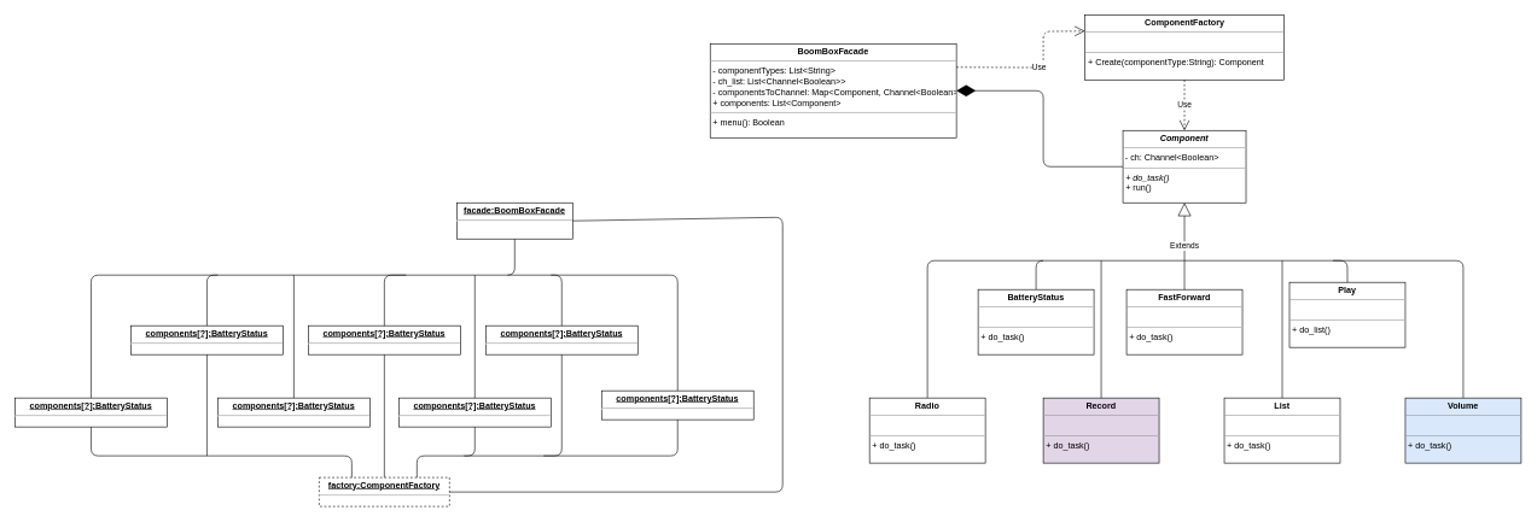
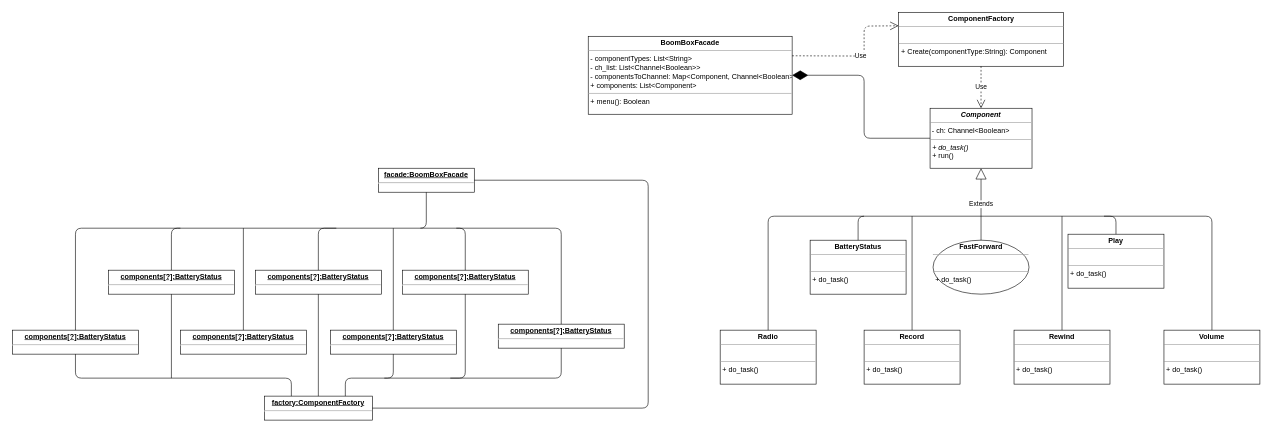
  <mxCell id="0" />
  <mxCell id="1" parent="0" />
  <mxCell id="2" value="&lt;p style=&quot;margin: 0px ; margin-top: 4px ; text-align: center&quot;&gt;&lt;i&gt;&lt;b&gt;Component&lt;/b&gt;&lt;/i&gt;&lt;/p&gt;&lt;hr size=&quot;1&quot;&gt;&amp;nbsp;- ch: Channel&amp;lt;Boolean&amp;gt;&lt;br&gt;&lt;hr size=&quot;1&quot;&gt;&lt;p style=&quot;margin: 0px ; margin-left: 4px&quot;&gt;&lt;i&gt;+ do_task()&lt;/i&gt;&lt;br&gt;&lt;/p&gt;&lt;p style=&quot;margin: 0px ; margin-left: 4px&quot;&gt;+ run()&lt;/p&gt;" style="verticalAlign=top;align=left;overflow=fill;fontSize=12;fontFamily=Helvetica;html=1;" vertex="1" parent="1"><mxGeometry x="1550" y="180" width="170" height="100" as="geometry" /></mxCell>
- <mxCell id="3" value="&lt;p style=&quot;margin: 0px ; margin-top: 4px ; text-align: center&quot;&gt;&lt;b&gt;FastForward&lt;/b&gt;&lt;/p&gt;&lt;hr size=&quot;1&quot;&gt;&lt;p style=&quot;margin: 0px ; margin-left: 4px&quot;&gt;&lt;br&gt;&lt;/p&gt;&lt;hr size=&quot;1&quot;&gt;&lt;p style=&quot;margin: 0px ; margin-left: 4px&quot;&gt;+ do_task()&lt;/p&gt;" style="verticalAlign=top;align=left;overflow=fill;fontSize=12;fontFamily=Helvetica;html=1;" vertex="1" parent="1"><mxGeometry x="1555" y="400" width="160" height="90" as="geometry" /></mxCell>
+ <mxCell id="3" value="&lt;p style=&quot;margin: 0px ; margin-top: 4px ; text-align: center&quot;&gt;&lt;b&gt;FastForward&lt;/b&gt;&lt;/p&gt;&lt;hr size=&quot;1&quot;&gt;&lt;p style=&quot;margin: 0px ; margin-left: 4px&quot;&gt;&lt;br&gt;&lt;/p&gt;&lt;hr size=&quot;1&quot;&gt;&lt;p style=&quot;margin: 0px ; margin-left: 4px&quot;&gt;+ do_task()&lt;/p&gt;" style="ellipse;verticalAlign=top;align=left;overflow=fill;fontSize=12;fontFamily=Helvetica;html=1;" vertex="1" parent="1"><mxGeometry x="1555" y="400" width="160" height="90" as="geometry" /></mxCell>
  <mxCell id="4" value="&lt;p style=&quot;margin: 0px ; margin-top: 4px ; text-align: center&quot;&gt;&lt;b&gt;BatteryStatus&lt;/b&gt;&lt;/p&gt;&lt;hr size=&quot;1&quot;&gt;&lt;p style=&quot;margin: 0px ; margin-left: 4px&quot;&gt;&lt;br&gt;&lt;/p&gt;&lt;hr size=&quot;1&quot;&gt;&lt;p style=&quot;margin: 0px ; margin-left: 4px&quot;&gt;+ do_task()&lt;/p&gt;" style="verticalAlign=top;align=left;overflow=fill;fontSize=12;fontFamily=Helvetica;html=1;" vertex="1" parent="1"><mxGeometry x="1350" y="400" width="160" height="90" as="geometry" /></mxCell>
- <mxCell id="5" value="&lt;p style=&quot;margin: 0px ; margin-top: 4px ; text-align: center&quot;&gt;&lt;b&gt;Play&lt;/b&gt;&lt;/p&gt;&lt;hr size=&quot;1&quot;&gt;&lt;p style=&quot;margin: 0px ; margin-left: 4px&quot;&gt;&lt;br&gt;&lt;/p&gt;&lt;hr size=&quot;1&quot;&gt;&lt;p style=&quot;margin: 0px ; margin-left: 4px&quot;&gt;+ do_list()&lt;/p&gt;" style="verticalAlign=top;align=left;overflow=fill;fontSize=12;fontFamily=Helvetica;html=1;" vertex="1" parent="1"><mxGeometry x="1780" y="390" width="160" height="90" as="geometry" /></mxCell>
+ <mxCell id="5" value="&lt;p style=&quot;margin: 0px ; margin-top: 4px ; text-align: center&quot;&gt;&lt;b&gt;Play&lt;/b&gt;&lt;/p&gt;&lt;hr size=&quot;1&quot;&gt;&lt;p style=&quot;margin: 0px ; margin-left: 4px&quot;&gt;&lt;br&gt;&lt;/p&gt;&lt;hr size=&quot;1&quot;&gt;&lt;p style=&quot;margin: 0px ; margin-left: 4px&quot;&gt;+ do_task()&lt;/p&gt;" style="verticalAlign=top;align=left;overflow=fill;fontSize=12;fontFamily=Helvetica;html=1;" vertex="1" parent="1"><mxGeometry x="1780" y="390" width="160" height="90" as="geometry" /></mxCell>
  <mxCell id="6" value="&lt;p style=&quot;margin: 0px ; margin-top: 4px ; text-align: center&quot;&gt;&lt;b&gt;Radio&lt;/b&gt;&lt;br&gt;&lt;/p&gt;&lt;hr size=&quot;1&quot;&gt;&lt;p style=&quot;margin: 0px ; margin-left: 4px&quot;&gt;&lt;br&gt;&lt;/p&gt;&lt;hr size=&quot;1&quot;&gt;&lt;p style=&quot;margin: 0px ; margin-left: 4px&quot;&gt;+ do_task()&lt;/p&gt;" style="verticalAlign=top;align=left;overflow=fill;fontSize=12;fontFamily=Helvetica;html=1;" vertex="1" parent="1"><mxGeometry x="1200" y="550" width="160" height="90" as="geometry" /></mxCell>
- <mxCell id="7" value="&lt;p style=&quot;margin: 0px ; margin-top: 4px ; text-align: center&quot;&gt;&lt;b&gt;Record&lt;/b&gt;&lt;/p&gt;&lt;hr size=&quot;1&quot;&gt;&lt;p style=&quot;margin: 0px ; margin-left: 4px&quot;&gt;&lt;br&gt;&lt;/p&gt;&lt;hr size=&quot;1&quot;&gt;&lt;p style=&quot;margin: 0px ; margin-left: 4px&quot;&gt;+ do_task()&lt;/p&gt;" style="verticalAlign=top;align=left;overflow=fill;fontSize=12;fontFamily=Helvetica;html=1;fillColor=#e1d5e7;" vertex="1" parent="1"><mxGeometry x="1440" y="550" width="160" height="90" as="geometry" /></mxCell>
- <mxCell id="8" value="&lt;p style=&quot;margin: 0px ; margin-top: 4px ; text-align: center&quot;&gt;&lt;b&gt;List&lt;/b&gt;&lt;br&gt;&lt;/p&gt;&lt;hr size=&quot;1&quot;&gt;&lt;p style=&quot;margin: 0px ; margin-left: 4px&quot;&gt;&lt;br&gt;&lt;/p&gt;&lt;hr size=&quot;1&quot;&gt;&lt;p style=&quot;margin: 0px ; margin-left: 4px&quot;&gt;+ do_task()&lt;/p&gt;" style="verticalAlign=top;align=left;overflow=fill;fontSize=12;fontFamily=Helvetica;html=1;" vertex="1" parent="1"><mxGeometry x="1690" y="550" width="160" height="90" as="geometry" /></mxCell>
- <mxCell id="9" value="&lt;p style=&quot;margin: 0px ; margin-top: 4px ; text-align: center&quot;&gt;&lt;b&gt;Volume&lt;/b&gt;&lt;br&gt;&lt;/p&gt;&lt;hr size=&quot;1&quot;&gt;&lt;p style=&quot;margin: 0px ; margin-left: 4px&quot;&gt;&lt;br&gt;&lt;/p&gt;&lt;hr size=&quot;1&quot;&gt;&lt;p style=&quot;margin: 0px ; margin-left: 4px&quot;&gt;+ do_task()&lt;/p&gt;" style="verticalAlign=top;align=left;overflow=fill;fontSize=12;fontFamily=Helvetica;html=1;fillColor=#dae8fc;" vertex="1" parent="1"><mxGeometry x="1940" y="550" width="160" height="90" as="geometry" /></mxCell>
+ <mxCell id="7" value="&lt;p style=&quot;margin: 0px ; margin-top: 4px ; text-align: center&quot;&gt;&lt;b&gt;Record&lt;/b&gt;&lt;/p&gt;&lt;hr size=&quot;1&quot;&gt;&lt;p style=&quot;margin: 0px ; margin-left: 4px&quot;&gt;&lt;br&gt;&lt;/p&gt;&lt;hr size=&quot;1&quot;&gt;&lt;p style=&quot;margin: 0px ; margin-left: 4px&quot;&gt;+ do_task()&lt;/p&gt;" style="verticalAlign=top;align=left;overflow=fill;fontSize=12;fontFamily=Helvetica;html=1;" vertex="1" parent="1"><mxGeometry x="1440" y="550" width="160" height="90" as="geometry" /></mxCell>
+ <mxCell id="8" value="&lt;p style=&quot;margin: 0px ; margin-top: 4px ; text-align: center&quot;&gt;&lt;b&gt;Rewind&lt;/b&gt;&lt;br&gt;&lt;/p&gt;&lt;hr size=&quot;1&quot;&gt;&lt;p style=&quot;margin: 0px ; margin-left: 4px&quot;&gt;&lt;br&gt;&lt;/p&gt;&lt;hr size=&quot;1&quot;&gt;&lt;p style=&quot;margin: 0px ; margin-left: 4px&quot;&gt;+ do_task()&lt;/p&gt;" style="verticalAlign=top;align=left;overflow=fill;fontSize=12;fontFamily=Helvetica;html=1;" vertex="1" parent="1"><mxGeometry x="1690" y="550" width="160" height="90" as="geometry" /></mxCell>
+ <mxCell id="9" value="&lt;p style=&quot;margin: 0px ; margin-top: 4px ; text-align: center&quot;&gt;&lt;b&gt;Volume&lt;/b&gt;&lt;br&gt;&lt;/p&gt;&lt;hr size=&quot;1&quot;&gt;&lt;p style=&quot;margin: 0px ; margin-left: 4px&quot;&gt;&lt;br&gt;&lt;/p&gt;&lt;hr size=&quot;1&quot;&gt;&lt;p style=&quot;margin: 0px ; margin-left: 4px&quot;&gt;+ do_task()&lt;/p&gt;" style="verticalAlign=top;align=left;overflow=fill;fontSize=12;fontFamily=Helvetica;html=1;" vertex="1" parent="1"><mxGeometry x="1940" y="550" width="160" height="90" as="geometry" /></mxCell>
  <mxCell id="10" value="Extends" style="endArrow=block;endSize=16;endFill=0;html=1;entryX=0.5;entryY=1;entryDx=0;entryDy=0;exitX=0.5;exitY=0;exitDx=0;exitDy=0;" edge="1" parent="1" source="3" target="2"><mxGeometry width="160" relative="1" as="geometry"><mxPoint x="1510" y="320" as="sourcePoint" /><mxPoint x="1670" y="320" as="targetPoint" /></mxGeometry></mxCell>
  <mxCell id="11" value="" style="endArrow=none;html=1;exitX=0.5;exitY=0;exitDx=0;exitDy=0;" edge="1" parent="1" source="4"><mxGeometry width="50" height="50" relative="1" as="geometry"><mxPoint x="1560" y="340" as="sourcePoint" /><mxPoint x="1640" y="360" as="targetPoint" /><Array as="points"><mxPoint x="1430" y="360" /></Array></mxGeometry></mxCell>
  <mxCell id="12" value="" style="endArrow=none;html=1;exitX=0.5;exitY=0;exitDx=0;exitDy=0;" edge="1" parent="1" source="5"><mxGeometry width="50" height="50" relative="1" as="geometry"><mxPoint x="1560" y="340" as="sourcePoint" /><mxPoint x="1640" y="360" as="targetPoint" /><Array as="points"><mxPoint x="1860" y="360" /></Array></mxGeometry></mxCell>
  <mxCell id="13" value="" style="endArrow=none;html=1;exitX=0.5;exitY=0;exitDx=0;exitDy=0;" edge="1" parent="1" source="6"><mxGeometry width="50" height="50" relative="1" as="geometry"><mxPoint x="1560" y="340" as="sourcePoint" /><mxPoint x="1440" y="360" as="targetPoint" /><Array as="points"><mxPoint x="1280" y="360" /></Array></mxGeometry></mxCell>
  <mxCell id="14" value="" style="endArrow=none;html=1;entryX=0.5;entryY=0;entryDx=0;entryDy=0;" edge="1" parent="1" target="7"><mxGeometry width="50" height="50" relative="1" as="geometry"><mxPoint x="1520" y="360" as="sourcePoint" /><mxPoint x="1610" y="290" as="targetPoint" /></mxGeometry></mxCell>
  <mxCell id="15" value="" style="endArrow=none;html=1;entryX=0.5;entryY=0;entryDx=0;entryDy=0;" edge="1" parent="1" target="8"><mxGeometry width="50" height="50" relative="1" as="geometry"><mxPoint x="1770" y="360" as="sourcePoint" /><mxPoint x="1610" y="290" as="targetPoint" /></mxGeometry></mxCell>
  <mxCell id="16" value="" style="endArrow=none;html=1;entryX=0.5;entryY=0;entryDx=0;entryDy=0;" edge="1" parent="1" target="9"><mxGeometry width="50" height="50" relative="1" as="geometry"><mxPoint x="1840" y="360" as="sourcePoint" /><mxPoint x="1610" y="290" as="targetPoint" /><Array as="points"><mxPoint x="2020" y="360" /></Array></mxGeometry></mxCell>
  <mxCell id="17" value="&lt;p style=&quot;margin: 0px ; margin-top: 4px ; text-align: center&quot;&gt;&lt;b&gt;ComponentFactory&lt;/b&gt;&lt;/p&gt;&lt;hr size=&quot;1&quot;&gt;&lt;div&gt;&lt;br&gt;&lt;/div&gt;&lt;hr size=&quot;1&quot;&gt;&lt;p style=&quot;margin: 0px ; margin-left: 4px&quot;&gt;+ Create(componentType:String): Component&lt;br&gt;&lt;/p&gt;" style="verticalAlign=top;align=left;overflow=fill;fontSize=12;fontFamily=Helvetica;html=1;" vertex="1" parent="1"><mxGeometry x="1497.5" y="20" width="275" height="90" as="geometry" /></mxCell>
  <mxCell id="18" value="Use" style="endArrow=open;endSize=12;dashed=1;html=1;exitX=0.5;exitY=1;exitDx=0;exitDy=0;entryX=0.5;entryY=0;entryDx=0;entryDy=0;" edge="1" parent="1" source="17" target="2"><mxGeometry width="160" relative="1" as="geometry"><mxPoint x="1510" y="210" as="sourcePoint" /><mxPoint x="1670" y="210" as="targetPoint" /></mxGeometry></mxCell>
  <mxCell id="19" value="&lt;p style=&quot;margin: 0px ; margin-top: 4px ; text-align: center&quot;&gt;&lt;b&gt;BoomBoxFacade&lt;/b&gt;&lt;/p&gt;&lt;hr size=&quot;1&quot;&gt;&lt;p style=&quot;margin: 0px ; margin-left: 4px&quot;&gt;- componentTypes: List&amp;lt;String&amp;gt;&lt;/p&gt;&lt;p style=&quot;margin: 0px ; margin-left: 4px&quot;&gt;- ch_list: List&amp;lt;Channel&amp;lt;Boolean&amp;gt;&amp;gt;&lt;/p&gt;&lt;p style=&quot;margin: 0px ; margin-left: 4px&quot;&gt;- componentsToChannel: Map&amp;lt;Component, Channel&amp;lt;Boolean&amp;gt;&amp;gt;&lt;/p&gt;&lt;p style=&quot;margin: 0px ; margin-left: 4px&quot;&gt;+ components: List&amp;lt;Component&amp;gt;&lt;br&gt;&lt;/p&gt;&lt;hr size=&quot;1&quot;&gt;&lt;p style=&quot;margin: 0px ; margin-left: 4px&quot;&gt;+ menu(): Boolean&lt;/p&gt;" style="verticalAlign=top;align=left;overflow=fill;fontSize=12;fontFamily=Helvetica;html=1;" vertex="1" parent="1"><mxGeometry x="980" y="60" width="340" height="130" as="geometry" /></mxCell>
  <mxCell id="20" value="" style="endArrow=diamondThin;endFill=1;endSize=24;html=1;entryX=1;entryY=0.5;entryDx=0;entryDy=0;exitX=0;exitY=0.5;exitDx=0;exitDy=0;" edge="1" parent="1" source="2" target="19"><mxGeometry width="160" relative="1" as="geometry"><mxPoint x="1510" y="320" as="sourcePoint" /><mxPoint x="1670" y="320" as="targetPoint" /><Array as="points"><mxPoint x="1440" y="230" /><mxPoint x="1440" y="125" /></Array></mxGeometry></mxCell>
  <mxCell id="21" value="Use" style="endArrow=open;endSize=12;dashed=1;html=1;entryX=0;entryY=0.25;entryDx=0;entryDy=0;exitX=1;exitY=0.25;exitDx=0;exitDy=0;" edge="1" parent="1" source="19" target="17"><mxGeometry width="160" relative="1" as="geometry"><mxPoint x="1510" y="320" as="sourcePoint" /><mxPoint x="1670" y="320" as="targetPoint" /><Array as="points"><mxPoint x="1440" y="93" /><mxPoint x="1440" y="43" /></Array></mxGeometry></mxCell>
- <mxCell id="22" value="&lt;p style=&quot;margin: 0px ; margin-top: 4px ; text-align: center ; text-decoration: underline&quot;&gt;&lt;b&gt;facade:BoomBoxFacade&lt;/b&gt;&lt;/p&gt;&lt;hr&gt;" style="verticalAlign=top;align=left;overflow=fill;fontSize=12;fontFamily=Helvetica;html=1;" vertex="1" parent="1"><mxGeometry x="630" y="280" width="160" height="50" as="geometry" /></mxCell>
- <mxCell id="23" value="&lt;p style=&quot;margin: 0px ; margin-top: 4px ; text-align: center ; text-decoration: underline&quot;&gt;&lt;b&gt;factory:ComponentFactory&lt;/b&gt;&lt;/p&gt;&lt;hr&gt;" style="verticalAlign=top;align=left;overflow=fill;fontSize=12;fontFamily=Helvetica;html=1;dashed=1;" vertex="1" parent="1"><mxGeometry x="440" y="660" width="180" height="40" as="geometry" /></mxCell>
+ <mxCell id="22" value="&lt;p style=&quot;margin: 0px ; margin-top: 4px ; text-align: center ; text-decoration: underline&quot;&gt;&lt;b&gt;facade:BoomBoxFacade&lt;/b&gt;&lt;/p&gt;&lt;hr&gt;" style="verticalAlign=top;align=left;overflow=fill;fontSize=12;fontFamily=Helvetica;html=1;" vertex="1" parent="1"><mxGeometry x="630" y="280" width="160" height="40" as="geometry" /></mxCell>
+ <mxCell id="23" value="&lt;p style=&quot;margin: 0px ; margin-top: 4px ; text-align: center ; text-decoration: underline&quot;&gt;&lt;b&gt;factory:ComponentFactory&lt;/b&gt;&lt;/p&gt;&lt;hr&gt;" style="verticalAlign=top;align=left;overflow=fill;fontSize=12;fontFamily=Helvetica;html=1;" vertex="1" parent="1"><mxGeometry x="440" y="660" width="180" height="40" as="geometry" /></mxCell>
  <mxCell id="24" value="&lt;p style=&quot;margin: 0px ; margin-top: 4px ; text-align: center ; text-decoration: underline&quot;&gt;&lt;b&gt;components[?]:BatteryStatus&lt;/b&gt;&lt;/p&gt;&lt;hr&gt;" style="verticalAlign=top;align=left;overflow=fill;fontSize=12;fontFamily=Helvetica;html=1;" vertex="1" parent="1"><mxGeometry x="180" y="450" width="210" height="40" as="geometry" /></mxCell>
  <mxCell id="25" value="&lt;p style=&quot;margin: 0px ; margin-top: 4px ; text-align: center ; text-decoration: underline&quot;&gt;&lt;b&gt;components[?]:BatteryStatus&lt;/b&gt;&lt;/p&gt;&lt;hr&gt;" style="verticalAlign=top;align=left;overflow=fill;fontSize=12;fontFamily=Helvetica;html=1;" vertex="1" parent="1"><mxGeometry x="425" y="450" width="210" height="40" as="geometry" /></mxCell>
  <mxCell id="26" value="&lt;p style=&quot;margin: 0px ; margin-top: 4px ; text-align: center ; text-decoration: underline&quot;&gt;&lt;b&gt;components[?]:BatteryStatus&lt;/b&gt;&lt;/p&gt;&lt;hr&gt;" style="verticalAlign=top;align=left;overflow=fill;fontSize=12;fontFamily=Helvetica;html=1;" vertex="1" parent="1"><mxGeometry x="670" y="450" width="210" height="40" as="geometry" /></mxCell>
  <mxCell id="27" value="&lt;p style=&quot;margin: 0px ; margin-top: 4px ; text-align: center ; text-decoration: underline&quot;&gt;&lt;b&gt;components[?]:BatteryStatus&lt;/b&gt;&lt;/p&gt;&lt;hr&gt;" style="verticalAlign=top;align=left;overflow=fill;fontSize=12;fontFamily=Helvetica;html=1;" vertex="1" parent="1"><mxGeometry x="300" y="550" width="210" height="40" as="geometry" /></mxCell>
  <mxCell id="28" value="&lt;p style=&quot;margin: 0px ; margin-top: 4px ; text-align: center ; text-decoration: underline&quot;&gt;&lt;b&gt;components[?]:BatteryStatus&lt;/b&gt;&lt;/p&gt;&lt;hr&gt;" style="verticalAlign=top;align=left;overflow=fill;fontSize=12;fontFamily=Helvetica;html=1;" vertex="1" parent="1"><mxGeometry x="550" y="550" width="210" height="40" as="geometry" /></mxCell>
  <mxCell id="29" value="&lt;p style=&quot;margin: 0px ; margin-top: 4px ; text-align: center ; text-decoration: underline&quot;&gt;&lt;b&gt;components[?]:BatteryStatus&lt;/b&gt;&lt;/p&gt;&lt;hr&gt;" style="verticalAlign=top;align=left;overflow=fill;fontSize=12;fontFamily=Helvetica;html=1;" vertex="1" parent="1"><mxGeometry x="830" y="540" width="210" height="40" as="geometry" /></mxCell>
  <mxCell id="30" value="&lt;p style=&quot;margin: 0px ; margin-top: 4px ; text-align: center ; text-decoration: underline&quot;&gt;&lt;b&gt;components[?]:BatteryStatus&lt;/b&gt;&lt;/p&gt;&lt;hr&gt;" style="verticalAlign=top;align=left;overflow=fill;fontSize=12;fontFamily=Helvetica;html=1;" vertex="1" parent="1"><mxGeometry x="20" y="550" width="210" height="40" as="geometry" /></mxCell>
  <mxCell id="31" value="" style="endArrow=none;html=1;entryX=0.5;entryY=1;entryDx=0;entryDy=0;exitX=0.5;exitY=0;exitDx=0;exitDy=0;" edge="1" parent="1" source="25" target="22"><mxGeometry width="50" height="50" relative="1" as="geometry"><mxPoint x="670" y="420" as="sourcePoint" /><mxPoint x="720" y="370" as="targetPoint" /><Array as="points"><mxPoint x="530" y="380" /><mxPoint x="710" y="380" /></Array></mxGeometry></mxCell>
  <mxCell id="32" value="" style="endArrow=none;html=1;exitX=0.5;exitY=0;exitDx=0;exitDy=0;" edge="1" parent="1" source="24"><mxGeometry width="50" height="50" relative="1" as="geometry"><mxPoint x="670" y="420" as="sourcePoint" /><mxPoint x="560" y="380" as="targetPoint" /><Array as="points"><mxPoint x="285" y="380" /></Array></mxGeometry></mxCell>
  <mxCell id="33" value="" style="endArrow=none;html=1;entryX=0.5;entryY=0;entryDx=0;entryDy=0;" edge="1" parent="1" target="26"><mxGeometry width="50" height="50" relative="1" as="geometry"><mxPoint x="700" y="380" as="sourcePoint" /><mxPoint x="720" y="370" as="targetPoint" /><Array as="points"><mxPoint x="775" y="380" /></Array></mxGeometry></mxCell>
  <mxCell id="34" value="" style="endArrow=none;html=1;entryX=0.5;entryY=0;entryDx=0;entryDy=0;" edge="1" parent="1" target="30"><mxGeometry width="50" height="50" relative="1" as="geometry"><mxPoint x="300" y="380" as="sourcePoint" /><mxPoint x="720" y="370" as="targetPoint" /><Array as="points"><mxPoint x="125" y="380" /></Array></mxGeometry></mxCell>
  <mxCell id="35" value="" style="endArrow=none;html=1;entryX=0.5;entryY=0;entryDx=0;entryDy=0;" edge="1" parent="1" target="27"><mxGeometry width="50" height="50" relative="1" as="geometry"><mxPoint x="405" y="380" as="sourcePoint" /><mxPoint x="720" y="370" as="targetPoint" /></mxGeometry></mxCell>
  <mxCell id="36" value="" style="endArrow=none;html=1;entryX=0.5;entryY=0;entryDx=0;entryDy=0;" edge="1" parent="1" target="28"><mxGeometry width="50" height="50" relative="1" as="geometry"><mxPoint x="655" y="380" as="sourcePoint" /><mxPoint x="720" y="370" as="targetPoint" /></mxGeometry></mxCell>
  <mxCell id="37" value="" style="endArrow=none;html=1;entryX=0.5;entryY=0;entryDx=0;entryDy=0;" edge="1" parent="1" target="29"><mxGeometry width="50" height="50" relative="1" as="geometry"><mxPoint x="760" y="380" as="sourcePoint" /><mxPoint x="720" y="370" as="targetPoint" /><Array as="points"><mxPoint x="935" y="380" /></Array></mxGeometry></mxCell>
  <mxCell id="38" value="" style="endArrow=none;html=1;entryX=0.5;entryY=1;entryDx=0;entryDy=0;exitX=0.5;exitY=0;exitDx=0;exitDy=0;" edge="1" parent="1" source="23" target="25"><mxGeometry width="50" height="50" relative="1" as="geometry"><mxPoint x="670" y="500" as="sourcePoint" /><mxPoint x="720" y="450" as="targetPoint" /></mxGeometry></mxCell>
  <mxCell id="39" value="" style="endArrow=none;html=1;entryX=0.5;entryY=1;entryDx=0;entryDy=0;exitX=0.25;exitY=0;exitDx=0;exitDy=0;" edge="1" parent="1" source="23" target="30"><mxGeometry width="50" height="50" relative="1" as="geometry"><mxPoint x="670" y="500" as="sourcePoint" /><mxPoint x="720" y="450" as="targetPoint" /><Array as="points"><mxPoint x="485" y="630" /><mxPoint x="125" y="630" /></Array></mxGeometry></mxCell>
  <mxCell id="40" value="" style="endArrow=none;html=1;exitX=0.5;exitY=1;exitDx=0;exitDy=0;" edge="1" parent="1" source="24"><mxGeometry width="50" height="50" relative="1" as="geometry"><mxPoint x="670" y="500" as="sourcePoint" /><mxPoint x="285" y="630" as="targetPoint" /></mxGeometry></mxCell>
  <mxCell id="41" value="" style="endArrow=none;html=1;entryX=0.75;entryY=0;entryDx=0;entryDy=0;exitX=0.5;exitY=1;exitDx=0;exitDy=0;" edge="1" parent="1" source="28" target="23"><mxGeometry width="50" height="50" relative="1" as="geometry"><mxPoint x="670" y="500" as="sourcePoint" /><mxPoint x="720" y="450" as="targetPoint" /><Array as="points"><mxPoint x="655" y="630" /><mxPoint x="575" y="630" /></Array></mxGeometry></mxCell>
  <mxCell id="42" value="" style="endArrow=none;html=1;exitX=0.5;exitY=1;exitDx=0;exitDy=0;" edge="1" parent="1" source="26"><mxGeometry width="50" height="50" relative="1" as="geometry"><mxPoint x="670" y="500" as="sourcePoint" /><mxPoint x="640" y="630" as="targetPoint" /><Array as="points"><mxPoint x="775" y="630" /></Array></mxGeometry></mxCell>
  <mxCell id="43" value="" style="endArrow=none;html=1;exitX=0.5;exitY=1;exitDx=0;exitDy=0;" edge="1" parent="1" source="29"><mxGeometry width="50" height="50" relative="1" as="geometry"><mxPoint x="670" y="500" as="sourcePoint" /><mxPoint x="750" y="630" as="targetPoint" /><Array as="points"><mxPoint x="935" y="630" /></Array></mxGeometry></mxCell>
  <mxCell id="44" value="" style="endArrow=none;html=1;entryX=1;entryY=0.5;entryDx=0;entryDy=0;exitX=1;exitY=0.5;exitDx=0;exitDy=0;" edge="1" parent="1" source="23" target="22"><mxGeometry width="50" height="50" relative="1" as="geometry"><mxPoint x="580" y="500" as="sourcePoint" /><mxPoint x="630" y="450" as="targetPoint" /><Array as="points"><mxPoint x="1080" y="680" /><mxPoint x="1080" y="300" /></Array></mxGeometry></mxCell>
